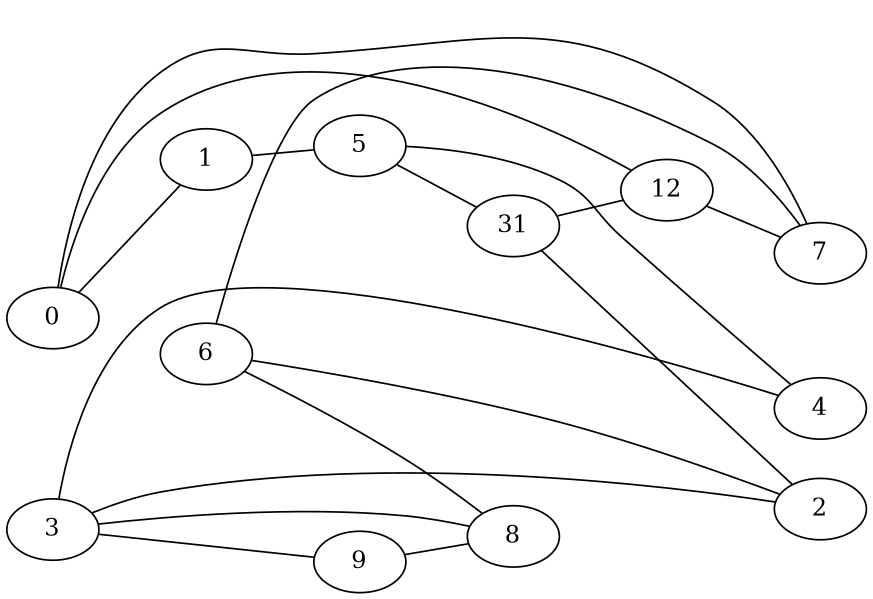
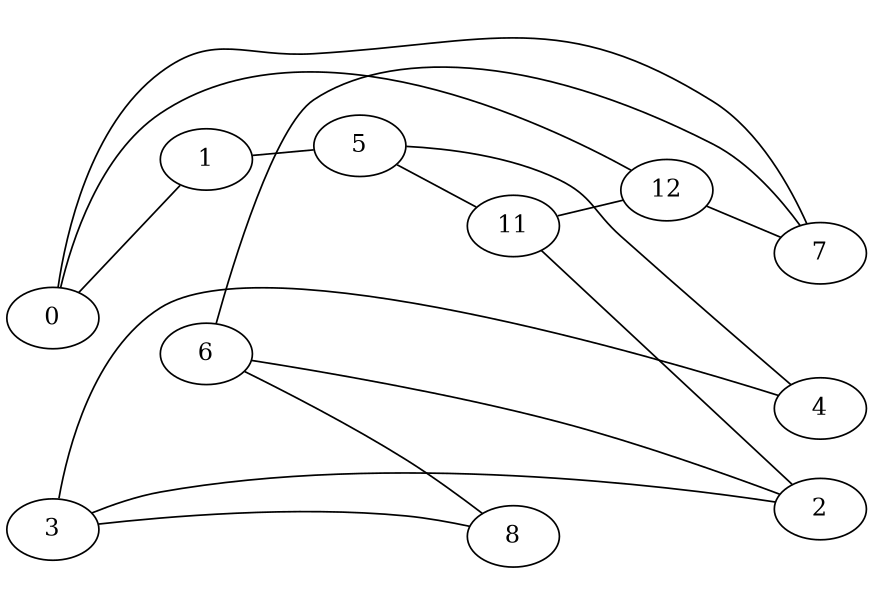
  strict graph {
    rankdir=LR
    node [weight=0]
    edge [weight=0]
    1
    5
-   11 [label=31]
+   11
    4
    2
    n6 [label=12]
    7
    6
    8
    3
-   9
    0
    1 -- 5
    5 -- 11
    5 -- 4
    11 -- 2
    11 -- n6
    n6 -- 7
    6 -- 2
    6 -- 7
    6 -- 8
    3 -- 4
    3 -- 2
    3 -- 8
-   3 -- 9
-   9 -- 8
    0 -- 1
    0 -- n6
    0 -- 7
  }
